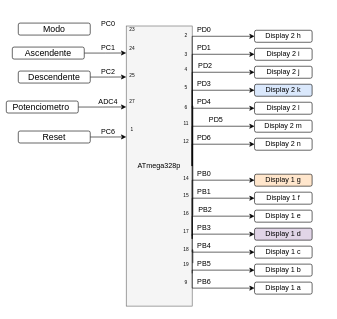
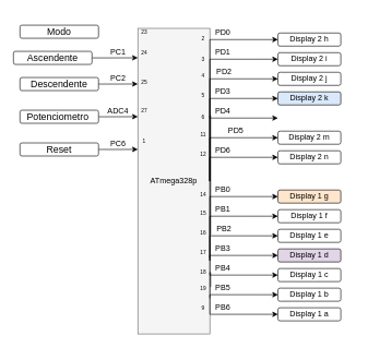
  <mxCell id="0" />
  <mxCell id="1" parent="0" />
  <mxCell id="2" value="" style="group" parent="1" vertex="1" connectable="0"><mxGeometry x="210" y="20" width="330" height="490" as="geometry" /></mxCell>
  <mxCell id="3" value="Display 2 h" style="rounded=1;whiteSpace=wrap;html=1;" parent="2" vertex="1"><mxGeometry x="214" y="30" width="96" height="20" as="geometry" /></mxCell>
  <mxCell id="4" value="" style="group" parent="2" vertex="1" connectable="0"><mxGeometry width="110" height="490" as="geometry" /></mxCell>
  <mxCell id="5" value="" style="rounded=0;whiteSpace=wrap;html=1;fillColor=#f5f5f5;strokeColor=#666666;fontColor=#333333;" parent="4" vertex="1"><mxGeometry y="22.86" width="110" height="467.14" as="geometry" /></mxCell>
  <mxCell id="6" value="ATmega328p" style="text;html=1;strokeColor=none;fillColor=none;align=center;verticalAlign=middle;whiteSpace=wrap;rounded=0;" parent="4" vertex="1"><mxGeometry x="9.167" y="239.997" width="91.667" height="32.857" as="geometry" /></mxCell>
  <mxCell id="7" value="2" style="text;html=1;strokeColor=none;fillColor=none;align=center;verticalAlign=middle;whiteSpace=wrap;rounded=0;fontSize=8;" parent="4" vertex="1"><mxGeometry x="90" y="32.86" width="20" height="10" as="geometry" /></mxCell>
  <mxCell id="8" value="3" style="text;html=1;strokeColor=none;fillColor=none;align=center;verticalAlign=middle;whiteSpace=wrap;rounded=0;fontSize=8;" parent="4" vertex="1"><mxGeometry x="90" y="65.71" width="20" height="10" as="geometry" /></mxCell>
  <mxCell id="9" value="4" style="text;html=1;strokeColor=none;fillColor=none;align=center;verticalAlign=middle;whiteSpace=wrap;rounded=0;fontSize=8;" parent="4" vertex="1"><mxGeometry x="90" y="90" width="20" height="10" as="geometry" /></mxCell>
  <mxCell id="10" value="5" style="text;html=1;strokeColor=none;fillColor=none;align=center;verticalAlign=middle;whiteSpace=wrap;rounded=0;fontSize=8;" parent="4" vertex="1"><mxGeometry x="90" y="120" width="20" height="10" as="geometry" /></mxCell>
  <mxCell id="11" value="6" style="text;html=1;strokeColor=none;fillColor=none;align=center;verticalAlign=middle;whiteSpace=wrap;rounded=0;fontSize=8;" parent="4" vertex="1"><mxGeometry x="90" y="154.29" width="20" height="10" as="geometry" /></mxCell>
  <mxCell id="12" value="11" style="text;html=1;strokeColor=none;fillColor=none;align=center;verticalAlign=middle;whiteSpace=wrap;rounded=0;fontSize=8;" parent="4" vertex="1"><mxGeometry x="90" y="180" width="20" height="10" as="geometry" /></mxCell>
  <mxCell id="13" value="12" style="text;html=1;strokeColor=none;fillColor=none;align=center;verticalAlign=middle;whiteSpace=wrap;rounded=0;fontSize=8;" parent="4" vertex="1"><mxGeometry x="90" y="210" width="20" height="10" as="geometry" /></mxCell>
  <mxCell id="14" value="23" style="text;html=1;strokeColor=none;fillColor=none;align=center;verticalAlign=middle;whiteSpace=wrap;rounded=0;fontSize=8;" parent="4" vertex="1"><mxGeometry x="1.599e-14" y="22.86" width="20" height="10" as="geometry" /></mxCell>
  <mxCell id="15" value="14" style="text;html=1;strokeColor=none;fillColor=none;align=center;verticalAlign=middle;whiteSpace=wrap;rounded=0;fontSize=8;" parent="4" vertex="1"><mxGeometry x="90" y="272.85" width="20" height="10" as="geometry" /></mxCell>
  <mxCell id="16" value="15" style="text;html=1;strokeColor=none;fillColor=none;align=center;verticalAlign=middle;whiteSpace=wrap;rounded=0;fontSize=8;" vertex="1" parent="4"><mxGeometry x="90" y="300" width="20" height="10" as="geometry" /></mxCell>
  <mxCell id="17" value="16" style="text;html=1;strokeColor=none;fillColor=none;align=center;verticalAlign=middle;whiteSpace=wrap;rounded=0;fontSize=8;" vertex="1" parent="4"><mxGeometry x="90" y="330" width="20" height="10" as="geometry" /></mxCell>
  <mxCell id="18" value="17" style="text;html=1;strokeColor=none;fillColor=none;align=center;verticalAlign=middle;whiteSpace=wrap;rounded=0;fontSize=8;" vertex="1" parent="4"><mxGeometry x="90" y="360" width="20" height="10" as="geometry" /></mxCell>
  <mxCell id="19" value="18" style="text;html=1;strokeColor=none;fillColor=none;align=center;verticalAlign=middle;whiteSpace=wrap;rounded=0;fontSize=8;" vertex="1" parent="4"><mxGeometry x="90" y="390" width="20" height="10" as="geometry" /></mxCell>
  <mxCell id="20" value="24" style="text;html=1;strokeColor=none;fillColor=none;align=center;verticalAlign=middle;whiteSpace=wrap;rounded=0;fontSize=8;" vertex="1" parent="4"><mxGeometry x="2.842e-14" y="55.71" width="20" height="10" as="geometry" /></mxCell>
  <mxCell id="21" value="25" style="text;html=1;strokeColor=none;fillColor=none;align=center;verticalAlign=middle;whiteSpace=wrap;rounded=0;fontSize=8;" vertex="1" parent="4"><mxGeometry x="2.842e-14" y="100" width="20" height="10" as="geometry" /></mxCell>
  <mxCell id="22" value="27&lt;span style=&quot;color: rgba(0 , 0 , 0 , 0) ; font-family: monospace ; font-size: 0px&quot;&gt;%3CmxGraphModel%3E%3Croot%3E%3CmxCell%20id%3D%220%22%2F%3E%3CmxCell%20id%3D%221%22%20parent%3D%220%22%2F%3E%3CmxCell%20id%3D%222%22%20value%3D%2223%22%20style%3D%22text%3Bhtml%3D1%3BstrokeColor%3Dnone%3BfillColor%3Dnone%3Balign%3Dcenter%3BverticalAlign%3Dmiddle%3BwhiteSpace%3Dwrap%3Brounded%3D0%3BfontSize%3D8%3B%22%20vertex%3D%221%22%20parent%3D%221%22%3E%3CmxGeometry%20x%3D%22200.0%22%20y%3D%2292.86%22%20width%3D%2220%22%20height%3D%2210%22%20as%3D%22geometry%22%2F%3E%3C%2FmxCell%3E%3C%2Froot%3E%3C%2FmxGraphModel%3E&lt;/span&gt;" style="text;html=1;strokeColor=none;fillColor=none;align=center;verticalAlign=middle;whiteSpace=wrap;rounded=0;fontSize=8;" vertex="1" parent="4"><mxGeometry x="2.842e-14" y="144.29" width="20" height="10" as="geometry" /></mxCell>
  <mxCell id="23" value="1" style="text;html=1;strokeColor=none;fillColor=none;align=center;verticalAlign=middle;whiteSpace=wrap;rounded=0;fontSize=8;" vertex="1" parent="4"><mxGeometry x="2.842e-14" y="190" width="20" height="10" as="geometry" /></mxCell>
  <mxCell id="24" style="edgeStyle=orthogonalEdgeStyle;rounded=0;orthogonalLoop=1;jettySize=auto;html=1;exitX=1;exitY=0.5;exitDx=0;exitDy=0;entryX=0;entryY=0.5;entryDx=0;entryDy=0;" parent="2" source="5" target="3" edge="1"><mxGeometry relative="1" as="geometry"><Array as="points"><mxPoint x="110" y="40" /></Array></mxGeometry></mxCell>
  <mxCell id="25" style="edgeStyle=orthogonalEdgeStyle;rounded=0;orthogonalLoop=1;jettySize=auto;html=1;exitX=1;exitY=0.5;exitDx=0;exitDy=0;" parent="2" source="5" edge="1"><mxGeometry relative="1" as="geometry"><Array as="points"><mxPoint x="110" y="70" /></Array><mxPoint x="214" y="70.029" as="targetPoint" /></mxGeometry></mxCell>
  <mxCell id="26" style="edgeStyle=orthogonalEdgeStyle;rounded=0;orthogonalLoop=1;jettySize=auto;html=1;exitX=1;exitY=0.5;exitDx=0;exitDy=0;entryX=0;entryY=0.5;entryDx=0;entryDy=0;" parent="2" source="5" edge="1"><mxGeometry relative="1" as="geometry"><Array as="points"><mxPoint x="110" y="100" /></Array><mxPoint x="214" y="100" as="targetPoint" /></mxGeometry></mxCell>
  <mxCell id="27" style="edgeStyle=orthogonalEdgeStyle;rounded=0;orthogonalLoop=1;jettySize=auto;html=1;exitX=1;exitY=0.5;exitDx=0;exitDy=0;entryX=0;entryY=0.5;entryDx=0;entryDy=0;" parent="2" source="5" edge="1"><mxGeometry relative="1" as="geometry"><Array as="points"><mxPoint x="110" y="130" /></Array><mxPoint x="214" y="130" as="targetPoint" /></mxGeometry></mxCell>
  <mxCell id="28" style="edgeStyle=orthogonalEdgeStyle;rounded=0;orthogonalLoop=1;jettySize=auto;html=1;exitX=1.01;exitY=0.676;exitDx=0;exitDy=0;entryX=0;entryY=0.5;entryDx=0;entryDy=0;exitPerimeter=0;" parent="2" source="5" edge="1"><mxGeometry relative="1" as="geometry"><Array as="points"><mxPoint x="110" y="156" /><mxPoint x="110" y="160" /></Array><mxPoint x="214" y="160" as="targetPoint" /></mxGeometry></mxCell>
  <mxCell id="29" style="edgeStyle=orthogonalEdgeStyle;rounded=0;orthogonalLoop=1;jettySize=auto;html=1;exitX=1;exitY=0.75;exitDx=0;exitDy=0;" parent="2" source="5" edge="1"><mxGeometry relative="1" as="geometry"><Array as="points"><mxPoint x="110" y="190" /></Array><mxPoint x="214" y="190.029" as="targetPoint" /></mxGeometry></mxCell>
  <mxCell id="30" style="edgeStyle=orthogonalEdgeStyle;rounded=0;orthogonalLoop=1;jettySize=auto;html=1;exitX=1;exitY=0.5;exitDx=0;exitDy=0;entryX=0;entryY=0.5;entryDx=0;entryDy=0;" parent="2" source="5" edge="1"><mxGeometry relative="1" as="geometry"><Array as="points"><mxPoint x="110" y="220" /></Array><mxPoint x="214" y="220" as="targetPoint" /></mxGeometry></mxCell>
  <mxCell id="31" value="PD2" style="text;html=1;strokeColor=none;fillColor=none;align=center;verticalAlign=middle;whiteSpace=wrap;rounded=0;" parent="2" vertex="1"><mxGeometry x="112" y="80" width="40" height="20" as="geometry" /></mxCell>
  <mxCell id="32" value="PD3" style="text;html=1;strokeColor=none;fillColor=none;align=center;verticalAlign=middle;whiteSpace=wrap;rounded=0;" parent="2" vertex="1"><mxGeometry x="110" y="110" width="40" height="20" as="geometry" /></mxCell>
  <mxCell id="33" value="PD4" style="text;html=1;strokeColor=none;fillColor=none;align=center;verticalAlign=middle;whiteSpace=wrap;rounded=0;" parent="2" vertex="1"><mxGeometry x="110" y="140" width="40" height="20" as="geometry" /></mxCell>
  <mxCell id="34" value="PD5" style="text;html=1;strokeColor=none;fillColor=none;align=center;verticalAlign=middle;whiteSpace=wrap;rounded=0;" parent="2" vertex="1"><mxGeometry x="130" y="170" width="40" height="20" as="geometry" /></mxCell>
  <mxCell id="35" value="PD6" style="text;html=1;strokeColor=none;fillColor=none;align=center;verticalAlign=middle;whiteSpace=wrap;rounded=0;" parent="2" vertex="1"><mxGeometry x="110" y="200" width="40" height="20" as="geometry" /></mxCell>
  <mxCell id="36" value="PD1" style="text;html=1;strokeColor=none;fillColor=none;align=center;verticalAlign=middle;whiteSpace=wrap;rounded=0;" parent="2" vertex="1"><mxGeometry x="110" y="50" width="40" height="20" as="geometry" /></mxCell>
  <mxCell id="37" value="PD0" style="text;html=1;strokeColor=none;fillColor=none;align=center;verticalAlign=middle;whiteSpace=wrap;rounded=0;" parent="2" vertex="1"><mxGeometry x="110" y="20" width="40" height="20" as="geometry" /></mxCell>
  <mxCell id="38" value="Display 2 i" style="rounded=1;whiteSpace=wrap;html=1;" parent="2" vertex="1"><mxGeometry x="214" y="60" width="96" height="20" as="geometry" /></mxCell>
  <mxCell id="39" value="Display 2 j" style="rounded=1;whiteSpace=wrap;html=1;" parent="2" vertex="1"><mxGeometry x="214" y="90" width="96" height="20" as="geometry" /></mxCell>
  <mxCell id="40" value="Display 2 k" style="rounded=1;whiteSpace=wrap;html=1;fillColor=#dae8fc;" parent="2" vertex="1"><mxGeometry x="214" y="120" width="96" height="20" as="geometry" /></mxCell>
- <mxCell id="41" value="Display 2 l" style="rounded=1;whiteSpace=wrap;html=1;" parent="2" vertex="1"><mxGeometry x="214" y="150" width="96" height="20" as="geometry" /></mxCell>
  <mxCell id="42" value="Display 2 m" style="rounded=1;whiteSpace=wrap;html=1;" parent="2" vertex="1"><mxGeometry x="214" y="180" width="96" height="20" as="geometry" /></mxCell>
  <mxCell id="43" value="&lt;span style=&quot;font-size: 11.0pt ; line-height: 107% ; font-family: &amp;#34;calibri&amp;#34; , sans-serif&quot;&gt;Modo&lt;/span&gt;" style="rounded=1;whiteSpace=wrap;html=1;" parent="1" vertex="1"><mxGeometry x="30" y="38" width="120" height="20" as="geometry" /></mxCell>
- <mxCell id="44" value="PC0" style="text;html=1;strokeColor=none;fillColor=none;align=center;verticalAlign=middle;whiteSpace=wrap;rounded=0;" parent="1" vertex="1"><mxGeometry x="160" y="30" width="40" height="20" as="geometry" /></mxCell>
  <mxCell id="45" value="Display 2 n" style="rounded=1;whiteSpace=wrap;html=1;" parent="1" vertex="1"><mxGeometry x="424" y="230" width="96" height="20" as="geometry" /></mxCell>
  <mxCell id="46" value="Display 1 g" style="rounded=1;whiteSpace=wrap;html=1;fillColor=#ffe6cc;" vertex="1" parent="1"><mxGeometry x="424" y="290" width="96" height="20" as="geometry" /></mxCell>
  <mxCell id="47" style="edgeStyle=orthogonalEdgeStyle;rounded=0;orthogonalLoop=1;jettySize=auto;html=1;exitX=1;exitY=0.5;exitDx=0;exitDy=0;entryX=0;entryY=0.5;entryDx=0;entryDy=0;" edge="1" parent="1" target="46"><mxGeometry relative="1" as="geometry"><Array as="points"><mxPoint x="320" y="300" /></Array><mxPoint x="320" y="397.86" as="sourcePoint" /></mxGeometry></mxCell>
  <mxCell id="48" style="edgeStyle=orthogonalEdgeStyle;rounded=0;orthogonalLoop=1;jettySize=auto;html=1;exitX=1;exitY=0.5;exitDx=0;exitDy=0;" edge="1" parent="1"><mxGeometry relative="1" as="geometry"><Array as="points"><mxPoint x="320" y="330" /></Array><mxPoint x="424" y="330.029" as="targetPoint" /><mxPoint x="320" y="397.86" as="sourcePoint" /></mxGeometry></mxCell>
  <mxCell id="49" style="edgeStyle=orthogonalEdgeStyle;rounded=0;orthogonalLoop=1;jettySize=auto;html=1;exitX=1;exitY=0.5;exitDx=0;exitDy=0;entryX=0;entryY=0.5;entryDx=0;entryDy=0;" edge="1" parent="1"><mxGeometry relative="1" as="geometry"><Array as="points"><mxPoint x="320" y="360" /></Array><mxPoint x="424" y="360" as="targetPoint" /><mxPoint x="320" y="397.86" as="sourcePoint" /></mxGeometry></mxCell>
  <mxCell id="50" style="edgeStyle=orthogonalEdgeStyle;rounded=0;orthogonalLoop=1;jettySize=auto;html=1;exitX=1;exitY=0.5;exitDx=0;exitDy=0;entryX=0;entryY=0.5;entryDx=0;entryDy=0;" edge="1" parent="1"><mxGeometry relative="1" as="geometry"><Array as="points"><mxPoint x="320" y="390" /></Array><mxPoint x="424" y="390" as="targetPoint" /><mxPoint x="320" y="397.86" as="sourcePoint" /></mxGeometry></mxCell>
  <mxCell id="51" style="edgeStyle=orthogonalEdgeStyle;rounded=0;orthogonalLoop=1;jettySize=auto;html=1;exitX=1.01;exitY=0.676;exitDx=0;exitDy=0;entryX=0;entryY=0.5;entryDx=0;entryDy=0;exitPerimeter=0;" edge="1" parent="1"><mxGeometry relative="1" as="geometry"><Array as="points"><mxPoint x="320" y="416" /><mxPoint x="320" y="420" /></Array><mxPoint x="424" y="420" as="targetPoint" /><mxPoint x="321.1" y="438.34" as="sourcePoint" /></mxGeometry></mxCell>
  <mxCell id="52" style="edgeStyle=orthogonalEdgeStyle;rounded=0;orthogonalLoop=1;jettySize=auto;html=1;exitX=1;exitY=0.75;exitDx=0;exitDy=0;" edge="1" parent="1"><mxGeometry relative="1" as="geometry"><Array as="points"><mxPoint x="320" y="450" /></Array><mxPoint x="424" y="450.029" as="targetPoint" /><mxPoint x="320" y="455.36" as="sourcePoint" /></mxGeometry></mxCell>
  <mxCell id="53" style="edgeStyle=orthogonalEdgeStyle;rounded=0;orthogonalLoop=1;jettySize=auto;html=1;exitX=1;exitY=0.5;exitDx=0;exitDy=0;entryX=0;entryY=0.5;entryDx=0;entryDy=0;" edge="1" parent="1"><mxGeometry relative="1" as="geometry"><Array as="points"><mxPoint x="320" y="480" /></Array><mxPoint x="424" y="480" as="targetPoint" /><mxPoint x="320" y="397.86" as="sourcePoint" /></mxGeometry></mxCell>
  <mxCell id="54" value="PB2" style="text;html=1;strokeColor=none;fillColor=none;align=center;verticalAlign=middle;whiteSpace=wrap;rounded=0;" vertex="1" parent="1"><mxGeometry x="322" y="340" width="40" height="20" as="geometry" /></mxCell>
  <mxCell id="55" value="PB3" style="text;html=1;strokeColor=none;fillColor=none;align=center;verticalAlign=middle;whiteSpace=wrap;rounded=0;" vertex="1" parent="1"><mxGeometry x="320" y="370" width="40" height="20" as="geometry" /></mxCell>
  <mxCell id="56" value="PB4" style="text;html=1;strokeColor=none;fillColor=none;align=center;verticalAlign=middle;whiteSpace=wrap;rounded=0;" vertex="1" parent="1"><mxGeometry x="320" y="400" width="40" height="20" as="geometry" /></mxCell>
  <mxCell id="57" value="PB5" style="text;html=1;strokeColor=none;fillColor=none;align=center;verticalAlign=middle;whiteSpace=wrap;rounded=0;" vertex="1" parent="1"><mxGeometry x="320" y="430" width="40" height="20" as="geometry" /></mxCell>
  <mxCell id="58" value="PB6" style="text;html=1;strokeColor=none;fillColor=none;align=center;verticalAlign=middle;whiteSpace=wrap;rounded=0;" vertex="1" parent="1"><mxGeometry x="320" y="460" width="40" height="20" as="geometry" /></mxCell>
  <mxCell id="59" value="PB1" style="text;html=1;strokeColor=none;fillColor=none;align=center;verticalAlign=middle;whiteSpace=wrap;rounded=0;" vertex="1" parent="1"><mxGeometry x="320" y="310" width="40" height="20" as="geometry" /></mxCell>
  <mxCell id="60" value="PB0" style="text;html=1;strokeColor=none;fillColor=none;align=center;verticalAlign=middle;whiteSpace=wrap;rounded=0;" vertex="1" parent="1"><mxGeometry x="320" y="280" width="40" height="20" as="geometry" /></mxCell>
  <mxCell id="61" value="Display 1 f" style="rounded=1;whiteSpace=wrap;html=1;" vertex="1" parent="1"><mxGeometry x="424" y="320" width="96" height="20" as="geometry" /></mxCell>
  <mxCell id="62" value="Display 1 e" style="rounded=1;whiteSpace=wrap;html=1;" vertex="1" parent="1"><mxGeometry x="424" y="350" width="96" height="20" as="geometry" /></mxCell>
  <mxCell id="63" value="Display 1 d" style="rounded=1;whiteSpace=wrap;html=1;fillColor=#e1d5e7;" vertex="1" parent="1"><mxGeometry x="424" y="380" width="96" height="20" as="geometry" /></mxCell>
  <mxCell id="64" value="Display 1 c" style="rounded=1;whiteSpace=wrap;html=1;" vertex="1" parent="1"><mxGeometry x="424" y="410" width="96" height="20" as="geometry" /></mxCell>
  <mxCell id="65" value="Display 1 b" style="rounded=1;whiteSpace=wrap;html=1;" vertex="1" parent="1"><mxGeometry x="424" y="440" width="96" height="20" as="geometry" /></mxCell>
  <mxCell id="66" value="Display 1 a" style="rounded=1;whiteSpace=wrap;html=1;" vertex="1" parent="1"><mxGeometry x="424" y="470" width="96" height="20" as="geometry" /></mxCell>
  <mxCell id="67" value="19" style="text;html=1;strokeColor=none;fillColor=none;align=center;verticalAlign=middle;whiteSpace=wrap;rounded=0;fontSize=8;" vertex="1" parent="1"><mxGeometry x="300" y="435" width="20" height="10" as="geometry" /></mxCell>
  <mxCell id="68" value="9" style="text;html=1;strokeColor=none;fillColor=none;align=center;verticalAlign=middle;whiteSpace=wrap;rounded=0;fontSize=8;" vertex="1" parent="1"><mxGeometry x="300" y="465" width="20" height="10" as="geometry" /></mxCell>
  <mxCell id="69" style="edgeStyle=orthogonalEdgeStyle;rounded=0;orthogonalLoop=1;jettySize=auto;html=1;exitX=1;exitY=0.5;exitDx=0;exitDy=0;entryX=0;entryY=0.5;entryDx=0;entryDy=0;" edge="1" parent="1" source="70"><mxGeometry relative="1" as="geometry"><mxPoint x="210" y="87.86" as="targetPoint" /></mxGeometry></mxCell>
  <mxCell id="70" value="&lt;span style=&quot;font-size: 11.0pt ; line-height: 107% ; font-family: &amp;#34;calibri&amp;#34; , sans-serif&quot;&gt;Ascendente&lt;/span&gt;" style="rounded=1;whiteSpace=wrap;html=1;" vertex="1" parent="1"><mxGeometry x="20" y="78" width="120" height="20" as="geometry" /></mxCell>
  <mxCell id="71" value="PC1" style="text;html=1;strokeColor=none;fillColor=none;align=center;verticalAlign=middle;whiteSpace=wrap;rounded=0;" vertex="1" parent="1"><mxGeometry x="160" y="70" width="40" height="20" as="geometry" /></mxCell>
  <mxCell id="72" style="edgeStyle=orthogonalEdgeStyle;rounded=0;orthogonalLoop=1;jettySize=auto;html=1;exitX=1;exitY=0.5;exitDx=0;exitDy=0;entryX=0;entryY=0.5;entryDx=0;entryDy=0;" edge="1" parent="1" source="73"><mxGeometry relative="1" as="geometry"><mxPoint x="210" y="127.86" as="targetPoint" /></mxGeometry></mxCell>
  <mxCell id="73" value="&lt;span style=&quot;font-size: 11.0pt ; line-height: 107% ; font-family: &amp;#34;calibri&amp;#34; , sans-serif&quot;&gt;Descendente&lt;/span&gt;" style="rounded=1;whiteSpace=wrap;html=1;" vertex="1" parent="1"><mxGeometry x="30" y="118" width="120" height="20" as="geometry" /></mxCell>
  <mxCell id="74" value="PC2" style="text;html=1;strokeColor=none;fillColor=none;align=center;verticalAlign=middle;whiteSpace=wrap;rounded=0;" vertex="1" parent="1"><mxGeometry x="160" y="110" width="40" height="20" as="geometry" /></mxCell>
  <mxCell id="75" style="edgeStyle=orthogonalEdgeStyle;rounded=0;orthogonalLoop=1;jettySize=auto;html=1;exitX=1;exitY=0.5;exitDx=0;exitDy=0;entryX=0;entryY=0.5;entryDx=0;entryDy=0;" edge="1" parent="1" source="76"><mxGeometry relative="1" as="geometry"><mxPoint x="210" y="177.86" as="targetPoint" /></mxGeometry></mxCell>
- <mxCell id="76" value="&lt;font face=&quot;calibri, sans-serif&quot;&gt;&lt;span style=&quot;font-size: 14.667px&quot;&gt;Potenciometro&amp;nbsp;&lt;/span&gt;&lt;/font&gt;" style="rounded=1;whiteSpace=wrap;html=1;" vertex="1" parent="1"><mxGeometry x="10" y="168" width="120" height="20" as="geometry" /></mxCell>
+ <mxCell id="76" value="&lt;font face=&quot;calibri, sans-serif&quot;&gt;&lt;span style=&quot;font-size: 14.667px&quot;&gt;Potenciometro&amp;nbsp;&lt;/span&gt;&lt;/font&gt;" style="rounded=1;whiteSpace=wrap;html=1;" vertex="1" parent="1"><mxGeometry x="30" y="168" width="120" height="20" as="geometry" /></mxCell>
  <mxCell id="77" value="ADC4" style="text;html=1;strokeColor=none;fillColor=none;align=center;verticalAlign=middle;whiteSpace=wrap;rounded=0;" vertex="1" parent="1"><mxGeometry x="160" y="160" width="40" height="20" as="geometry" /></mxCell>
  <mxCell id="78" style="edgeStyle=orthogonalEdgeStyle;rounded=0;orthogonalLoop=1;jettySize=auto;html=1;exitX=1;exitY=0.5;exitDx=0;exitDy=0;entryX=0;entryY=0.5;entryDx=0;entryDy=0;" edge="1" parent="1" source="79"><mxGeometry relative="1" as="geometry"><mxPoint x="210" y="227.86" as="targetPoint" /></mxGeometry></mxCell>
  <mxCell id="79" value="&lt;span style=&quot;font-size: 11.0pt ; line-height: 107% ; font-family: &amp;#34;calibri&amp;#34; , sans-serif&quot;&gt;Reset&lt;/span&gt;" style="rounded=1;whiteSpace=wrap;html=1;" vertex="1" parent="1"><mxGeometry x="30" y="218" width="120" height="20" as="geometry" /></mxCell>
  <mxCell id="80" value="PC6" style="text;html=1;strokeColor=none;fillColor=none;align=center;verticalAlign=middle;whiteSpace=wrap;rounded=0;" vertex="1" parent="1"><mxGeometry x="160" y="210" width="40" height="20" as="geometry" /></mxCell>
